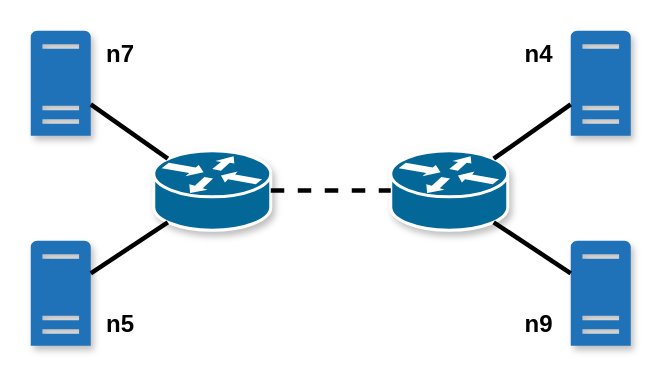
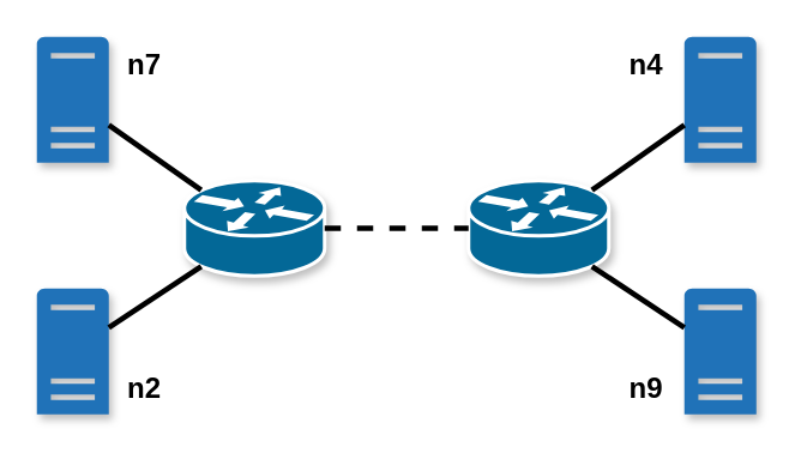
  <mxCell id="0" />
  <mxCell id="1" parent="0" />
  <mxCell id="2" value="" style="shape=mxgraph.cisco.routers.router;html=1;pointerEvents=1;dashed=0;fillColor=#036897;strokeColor=#ffffff;strokeWidth=2;verticalLabelPosition=bottom;verticalAlign=top;align=center;outlineConnect=0;shadow=1;" parent="1" vertex="1"><mxGeometry x="102" y="100" width="78" height="53" as="geometry" /></mxCell>
  <mxCell id="3" value="" style="shape=mxgraph.cisco.routers.router;html=1;pointerEvents=1;dashed=0;fillColor=#036897;strokeColor=#ffffff;strokeWidth=2;verticalLabelPosition=bottom;verticalAlign=top;align=center;outlineConnect=0;shadow=1;" parent="1" vertex="1"><mxGeometry x="260" y="100" width="78" height="53" as="geometry" /></mxCell>
  <mxCell id="4" value="" style="sketch=0;pointerEvents=1;shadow=1;dashed=0;html=1;strokeColor=none;labelPosition=center;verticalLabelPosition=bottom;verticalAlign=top;outlineConnect=0;align=center;shape=mxgraph.office.servers.physical_host;fillColor=#2072B8;" parent="1" vertex="1"><mxGeometry x="20" y="20" width="40" height="70" as="geometry" /></mxCell>
  <mxCell id="5" value="" style="sketch=0;pointerEvents=1;shadow=1;dashed=0;html=1;strokeColor=none;labelPosition=center;verticalLabelPosition=bottom;verticalAlign=top;outlineConnect=0;align=center;shape=mxgraph.office.servers.physical_host;fillColor=#2072B8;" parent="1" vertex="1"><mxGeometry x="20" y="160" width="40" height="70" as="geometry" /></mxCell>
  <mxCell id="6" value="" style="sketch=0;pointerEvents=1;shadow=1;dashed=0;html=1;strokeColor=none;labelPosition=center;verticalLabelPosition=bottom;verticalAlign=top;outlineConnect=0;align=center;shape=mxgraph.office.servers.physical_host;fillColor=#2072B8;" parent="1" vertex="1"><mxGeometry x="380" y="20" width="40" height="70" as="geometry" /></mxCell>
  <mxCell id="7" value="" style="sketch=0;pointerEvents=1;shadow=1;dashed=0;html=1;strokeColor=none;labelPosition=center;verticalLabelPosition=bottom;verticalAlign=top;outlineConnect=0;align=center;shape=mxgraph.office.servers.physical_host;fillColor=#2072B8;" parent="1" vertex="1"><mxGeometry x="380" y="160" width="40" height="70" as="geometry" /></mxCell>
  <mxCell id="8" value="" style="endArrow=none;html=1;rounded=0;strokeWidth=3;exitX=0.12;exitY=0.1;exitDx=0;exitDy=0;exitPerimeter=0;" parent="1" source="2" target="4" edge="1"><mxGeometry width="50" height="50" relative="1" as="geometry"><mxPoint x="170" y="250" as="sourcePoint" /><mxPoint x="220" y="200" as="targetPoint" /></mxGeometry></mxCell>
  <mxCell id="9" value="" style="endArrow=none;html=1;rounded=0;strokeWidth=3;exitX=0.12;exitY=0.9;exitDx=0;exitDy=0;exitPerimeter=0;" parent="1" source="2" target="5" edge="1"><mxGeometry width="50" height="50" relative="1" as="geometry"><mxPoint x="180" y="260" as="sourcePoint" /><mxPoint x="230" y="210" as="targetPoint" /></mxGeometry></mxCell>
  <mxCell id="10" value="" style="endArrow=none;html=1;rounded=0;strokeWidth=3;exitX=0.88;exitY=0.9;exitDx=0;exitDy=0;exitPerimeter=0;" parent="1" source="3" target="7" edge="1"><mxGeometry width="50" height="50" relative="1" as="geometry"><mxPoint x="190" y="270" as="sourcePoint" /><mxPoint x="240" y="220" as="targetPoint" /></mxGeometry></mxCell>
  <mxCell id="11" value="" style="endArrow=none;html=1;rounded=0;strokeWidth=3;exitX=0.88;exitY=0.1;exitDx=0;exitDy=0;exitPerimeter=0;" parent="1" source="3" target="6" edge="1"><mxGeometry width="50" height="50" relative="1" as="geometry"><mxPoint x="200" y="280" as="sourcePoint" /><mxPoint x="250" y="230" as="targetPoint" /></mxGeometry></mxCell>
  <mxCell id="12" value="" style="endArrow=none;html=1;rounded=0;strokeWidth=3;exitX=1;exitY=0.5;exitDx=0;exitDy=0;exitPerimeter=0;entryX=0;entryY=0.5;entryDx=0;entryDy=0;entryPerimeter=0;dashed=1;jumpSize=6;" parent="1" source="2" target="3" edge="1"><mxGeometry width="50" height="50" relative="1" as="geometry"><mxPoint x="210" y="290" as="sourcePoint" /><mxPoint x="260" y="240" as="targetPoint" /></mxGeometry></mxCell>
  <mxCell id="13" value="&lt;b&gt;&lt;font style=&quot;font-size: 16px&quot;&gt;n7&lt;/font&gt;&lt;/b&gt;" style="text;html=1;strokeColor=none;fillColor=none;align=center;verticalAlign=middle;whiteSpace=wrap;rounded=0;" parent="1" vertex="1"><mxGeometry x="50" y="20" width="60" height="30" as="geometry" /></mxCell>
- <mxCell id="14" value="&lt;b&gt;&lt;font style=&quot;font-size: 16px&quot;&gt;n5&lt;/font&gt;&lt;/b&gt;" style="text;html=1;strokeColor=none;fillColor=none;align=center;verticalAlign=middle;whiteSpace=wrap;rounded=0;" parent="1" vertex="1"><mxGeometry x="50" y="200" width="60" height="30" as="geometry" /></mxCell>
+ <mxCell id="14" value="&lt;b&gt;&lt;font style=&quot;font-size: 16px&quot;&gt;n2&lt;/font&gt;&lt;/b&gt;" style="text;html=1;strokeColor=none;fillColor=none;align=center;verticalAlign=middle;whiteSpace=wrap;rounded=0;" parent="1" vertex="1"><mxGeometry x="50" y="200" width="60" height="30" as="geometry" /></mxCell>
  <mxCell id="15" value="&lt;b&gt;&lt;font style=&quot;font-size: 16px&quot;&gt;n4&lt;/font&gt;&lt;/b&gt;" style="text;html=1;strokeColor=none;fillColor=none;align=center;verticalAlign=middle;whiteSpace=wrap;rounded=0;" parent="1" vertex="1"><mxGeometry x="329" y="20" width="60" height="30" as="geometry" /></mxCell>
  <mxCell id="16" value="&lt;b&gt;&lt;font style=&quot;font-size: 16px&quot;&gt;n9&lt;/font&gt;&lt;/b&gt;" style="text;html=1;strokeColor=none;fillColor=none;align=center;verticalAlign=middle;whiteSpace=wrap;rounded=0;" parent="1" vertex="1"><mxGeometry x="329" y="200" width="60" height="30" as="geometry" /></mxCell>
